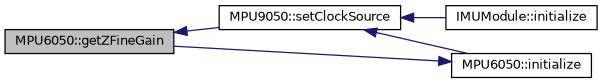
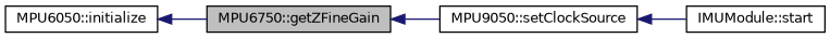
  digraph {
    rankdir=LR
    node [color=black fillcolor=white fontname=Helvetica fontsize=10 shape=record style=filled]
    edge [color=midnightblue dir=back fontname=Helvetica fontsize=10 labelfontname=Helvetica labelfontsize=10 style=solid]
-   n1 [fillcolor=grey75 fontcolor=black height=0.2 label="MPU6050::getZFineGain" width=0.4]
+   n1 [fillcolor=grey75 fontcolor=black height=0.2 label="MPU6750::getZFineGain" width=0.4]
    n2 [height=0.2 label="MPU9050::setClockSource" width=0.4]
-   n3 [height=0.2 label="IMUModule::initialize" width=0.4]
+   n3 [height=0.2 label="IMUModule::start" width=0.4]
    n4 [height=0.2 label="MPU6050::initialize" width=0.4]
    n1 -> n2
    n2 -> n3
-   n2 -> n4
    n4 -> n1
  }
